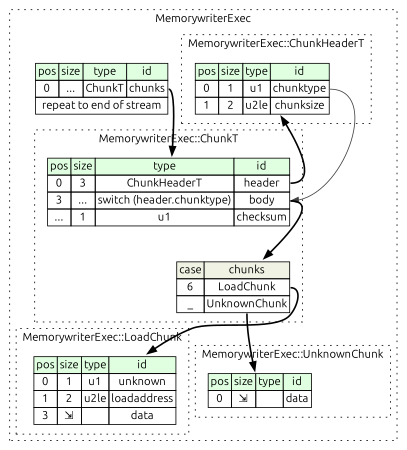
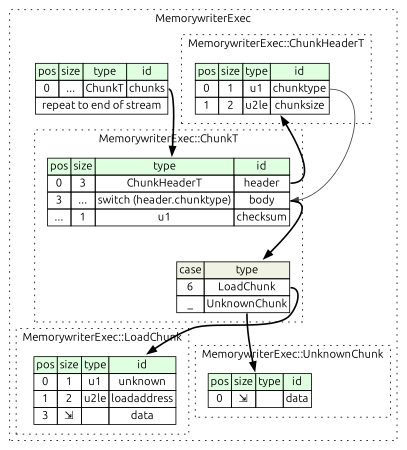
  digraph {
    rankdir=TB
    fontname=Ubuntu
    node [shape=plaintext fontname=Ubuntu]
    edge [fontname=Ubuntu style=bold]
    n1 [label=<<TABLE BORDER="0" CELLBORDER="1" CELLSPACING="0"> 				<TR><TD BGCOLOR="#E0FFE0">pos</TD><TD BGCOLOR="#E0FFE0">size</TD><TD BGCOLOR="#E0FFE0">type</TD><TD BGCOLOR="#E0FFE0">id</TD></TR> 				<TR><TD PORT="chunktype_pos">0</TD><TD PORT="chunktype_size">1</TD><TD>u1</TD><TD PORT="chunktype_type">chunktype</TD></TR> 				<TR><TD PORT="chunksize_pos">1</TD><TD PORT="chunksize_size">2</TD><TD>u2le</TD><TD PORT="chunksize_type">chunksize</TD></TR> 			</TABLE>>]
    n2 [label=<<TABLE BORDER="0" CELLBORDER="1" CELLSPACING="0"> 				<TR><TD BGCOLOR="#E0FFE0">pos</TD><TD BGCOLOR="#E0FFE0">size</TD><TD BGCOLOR="#E0FFE0">type</TD><TD BGCOLOR="#E0FFE0">id</TD></TR> 				<TR><TD PORT="header_pos">0</TD><TD PORT="header_size">3</TD><TD>ChunkHeaderT</TD><TD PORT="header_type">header</TD></TR> 				<TR><TD PORT="body_pos">3</TD><TD PORT="body_size">...</TD><TD>switch (header.chunktype)</TD><TD PORT="body_type">body</TD></TR> 				<TR><TD PORT="checksum_pos">...</TD><TD PORT="checksum_size">1</TD><TD>u1</TD><TD PORT="checksum_type">checksum</TD></TR> 			</TABLE>>]
-   n3 [label=<<TABLE BORDER="0" CELLBORDER="1" CELLSPACING="0"> 	<TR><TD BGCOLOR="#F0F2E4">case</TD><TD BGCOLOR="#F0F2E4">chunks</TD></TR> 	<TR><TD>6</TD><TD PORT="case0">LoadChunk</TD></TR> 	<TR><TD>_</TD><TD PORT="case1">UnknownChunk</TD></TR> </TABLE>>]
+   n3 [label=<<TABLE BORDER="0" CELLBORDER="1" CELLSPACING="0"> 	<TR><TD BGCOLOR="#F0F2E4">case</TD><TD BGCOLOR="#F0F2E4">type</TD></TR> 	<TR><TD>6</TD><TD PORT="case0">LoadChunk</TD></TR> 	<TR><TD>_</TD><TD PORT="case1">UnknownChunk</TD></TR> </TABLE>>]
    n4 [label=<<TABLE BORDER="0" CELLBORDER="1" CELLSPACING="0"> 				<TR><TD BGCOLOR="#E0FFE0">pos</TD><TD BGCOLOR="#E0FFE0">size</TD><TD BGCOLOR="#E0FFE0">type</TD><TD BGCOLOR="#E0FFE0">id</TD></TR> 				<TR><TD PORT="unknown_pos">0</TD><TD PORT="unknown_size">1</TD><TD>u1</TD><TD PORT="unknown_type">unknown</TD></TR> 				<TR><TD PORT="loadaddress_pos">1</TD><TD PORT="loadaddress_size">2</TD><TD>u2le</TD><TD PORT="loadaddress_type">loadaddress</TD></TR> 				<TR><TD PORT="data_pos">3</TD><TD PORT="data_size">⇲</TD><TD></TD><TD PORT="data_type">data</TD></TR> 			</TABLE>>]
    n5 [label=<<TABLE BORDER="0" CELLBORDER="1" CELLSPACING="0"> 				<TR><TD BGCOLOR="#E0FFE0">pos</TD><TD BGCOLOR="#E0FFE0">size</TD><TD BGCOLOR="#E0FFE0">type</TD><TD BGCOLOR="#E0FFE0">id</TD></TR> 				<TR><TD PORT="data_pos">0</TD><TD PORT="data_size">⇲</TD><TD></TD><TD PORT="data_type">data</TD></TR> 			</TABLE>>]
    n6 [label=<<TABLE BORDER="0" CELLBORDER="1" CELLSPACING="0"> 			<TR><TD BGCOLOR="#E0FFE0">pos</TD><TD BGCOLOR="#E0FFE0">size</TD><TD BGCOLOR="#E0FFE0">type</TD><TD BGCOLOR="#E0FFE0">id</TD></TR> 			<TR><TD PORT="chunks_pos">0</TD><TD PORT="chunks_size">...</TD><TD>ChunkT</TD><TD PORT="chunks_type">chunks</TD></TR> 			<TR><TD COLSPAN="4" PORT="chunks__repeat">repeat to end of stream</TD></TR> 		</TABLE>>]
    subgraph cluster_1 {
      label=MemorywriterExec
      style=dotted
      n6
      subgraph cluster_2 {
        label="MemorywriterExec::ChunkHeaderT"
        style=dotted
        n1
      }
      subgraph cluster_3 {
        label="MemorywriterExec::ChunkT"
        style=dotted
        n2
        n3
      }
      subgraph cluster_4 {
        label="MemorywriterExec::LoadChunk"
        style=dotted
        n4
      }
      subgraph cluster_5 {
        label="MemorywriterExec::UnknownChunk"
        style=dotted
        n5
      }
    }
    n1 -> n2 [color="#404040" headport=body_type tailport=chunktype_type style=""]
    n2 -> n1 [tailport=header_type]
    n2 -> n3 [tailport=body_type]
    n3 -> n4 [tailport=case0]
    n3 -> n5 [tailport=case1]
    n6 -> n2 [tailport=chunks_type]
  }
